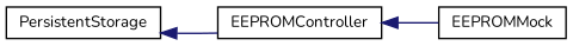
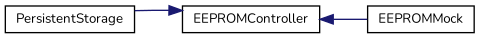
  digraph {
    fontname=Nunito
    rankdir=LR
    node [color=black fillcolor=white fontname=Nunito fontsize=10 shape=record style=filled]
    edge [color=midnightblue dir=back fontname=Nunito fontsize=10 labelfontname=Helvetica labelfontsize=10 style=solid]
    n1 [height=0.2 label=PersistentStorage width=0.4]
    n2 [height=0.2 label=EEPROMController width=0.4]
    n3 [height=0.2 label=EEPROMMock width=0.4]
-   n1 -> n2
+   n2 -> n1
    n2 -> n3
  }
